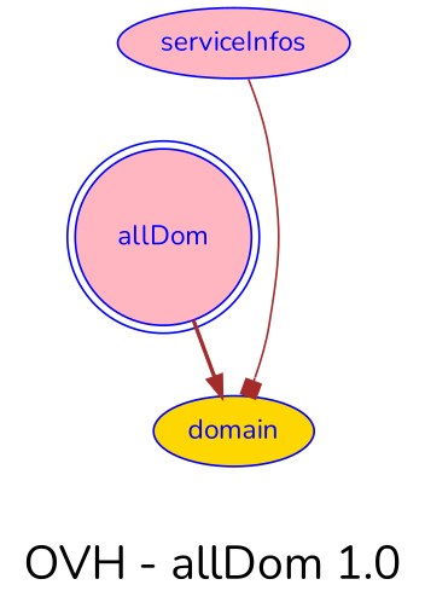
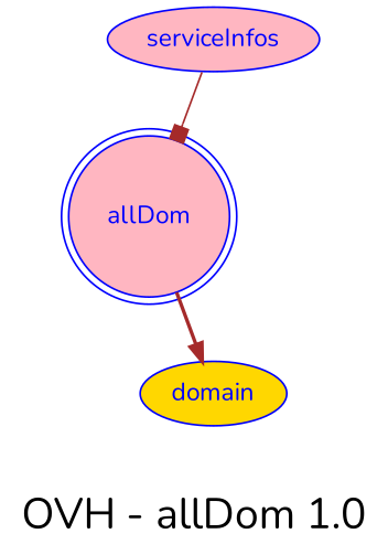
  digraph {
    fontname=Nunito
    fontsize=24
    label="OVH - allDom 1.0"
    splines=true
    node [color=blue fillcolor=lightpink fontcolor=blue fontname=Nunito shape=ellipse style=filled]
    edge [arrowtail=none color=brown fontcolor=blue fontname=Nunito]
    allDom [shape=doublecircle]
    domain [fillcolor=gold]
    serviceInfos
    allDom -> domain [arrowhead=normal style=bold]
-   serviceInfos -> domain [arrowhead=box style=solid]
+   serviceInfos -> allDom [arrowhead=box style=solid]
  }
